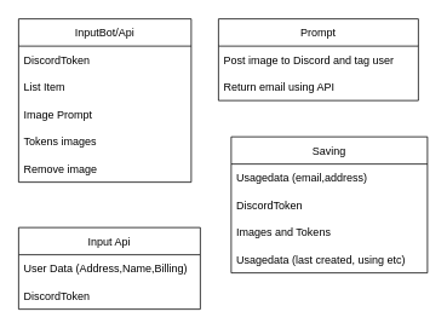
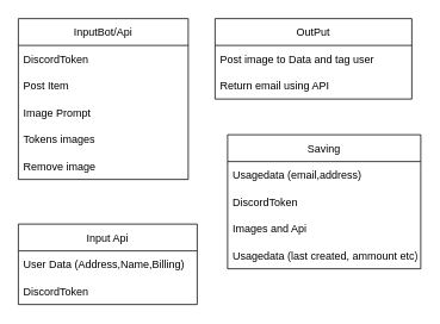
  <mxCell id="0" />
  <mxCell id="1" parent="0" />
  <mxCell id="2" value="InputBot/Api" style="swimlane;fontStyle=0;childLayout=stackLayout;horizontal=1;startSize=30;horizontalStack=0;resizeParent=1;resizeParentMax=0;resizeLast=0;collapsible=1;marginBottom=0;" parent="1" vertex="1"><mxGeometry x="20" y="20" width="190" height="180" as="geometry" /></mxCell>
  <mxCell id="3" value="DiscordToken" style="text;strokeColor=none;fillColor=none;align=left;verticalAlign=middle;spacingLeft=4;spacingRight=4;overflow=hidden;points=[[0,0.5],[1,0.5]];portConstraint=eastwest;rotatable=0;" parent="2" vertex="1"><mxGeometry y="30" width="190" height="30" as="geometry" /></mxCell>
- <mxCell id="4" value="List Item" style="text;strokeColor=none;fillColor=none;align=left;verticalAlign=middle;spacingLeft=4;spacingRight=4;overflow=hidden;points=[[0,0.5],[1,0.5]];portConstraint=eastwest;rotatable=0;" parent="2" vertex="1"><mxGeometry y="60" width="190" height="30" as="geometry" /></mxCell>
+ <mxCell id="4" value="Post Item" style="text;strokeColor=none;fillColor=none;align=left;verticalAlign=middle;spacingLeft=4;spacingRight=4;overflow=hidden;points=[[0,0.5],[1,0.5]];portConstraint=eastwest;rotatable=0;" parent="2" vertex="1"><mxGeometry y="60" width="190" height="30" as="geometry" /></mxCell>
  <mxCell id="5" value="Image Prompt" style="text;strokeColor=none;fillColor=none;align=left;verticalAlign=middle;spacingLeft=4;spacingRight=4;overflow=hidden;points=[[0,0.5],[1,0.5]];portConstraint=eastwest;rotatable=0;" parent="2" vertex="1"><mxGeometry y="90" width="190" height="30" as="geometry" /></mxCell>
  <mxCell id="6" value="Tokens images" style="text;strokeColor=none;fillColor=none;align=left;verticalAlign=middle;spacingLeft=4;spacingRight=4;overflow=hidden;points=[[0,0.5],[1,0.5]];portConstraint=eastwest;rotatable=0;" parent="2" vertex="1"><mxGeometry y="120" width="190" height="30" as="geometry" /></mxCell>
  <mxCell id="7" value="Remove image" style="text;strokeColor=none;fillColor=none;align=left;verticalAlign=middle;spacingLeft=4;spacingRight=4;overflow=hidden;points=[[0,0.5],[1,0.5]];portConstraint=eastwest;rotatable=0;" parent="2" vertex="1"><mxGeometry y="150" width="190" height="30" as="geometry" /></mxCell>
- <mxCell id="8" value="Prompt" style="swimlane;fontStyle=0;childLayout=stackLayout;horizontal=1;startSize=30;horizontalStack=0;resizeParent=1;resizeParentMax=0;resizeLast=0;collapsible=1;marginBottom=0;" parent="1" vertex="1"><mxGeometry x="240" y="20" width="220" height="90" as="geometry" /></mxCell>
- <mxCell id="9" value="Post image to Discord and tag user" style="text;strokeColor=none;fillColor=none;align=left;verticalAlign=middle;spacingLeft=4;spacingRight=4;overflow=hidden;points=[[0,0.5],[1,0.5]];portConstraint=eastwest;rotatable=0;" parent="8" vertex="1"><mxGeometry y="30" width="220" height="30" as="geometry" /></mxCell>
+ <mxCell id="8" value="OutPut" style="swimlane;fontStyle=0;childLayout=stackLayout;horizontal=1;startSize=30;horizontalStack=0;resizeParent=1;resizeParentMax=0;resizeLast=0;collapsible=1;marginBottom=0;" parent="1" vertex="1"><mxGeometry x="240" y="20" width="220" height="90" as="geometry" /></mxCell>
+ <mxCell id="9" value="Post image to Data and tag user" style="text;strokeColor=none;fillColor=none;align=left;verticalAlign=middle;spacingLeft=4;spacingRight=4;overflow=hidden;points=[[0,0.5],[1,0.5]];portConstraint=eastwest;rotatable=0;" parent="8" vertex="1"><mxGeometry y="30" width="220" height="30" as="geometry" /></mxCell>
  <mxCell id="10" value="Return email using API" style="text;strokeColor=none;fillColor=none;align=left;verticalAlign=middle;spacingLeft=4;spacingRight=4;overflow=hidden;points=[[0,0.5],[1,0.5]];portConstraint=eastwest;rotatable=0;" parent="8" vertex="1"><mxGeometry y="60" width="220" height="30" as="geometry" /></mxCell>
  <mxCell id="11" value="Input Api" style="swimlane;fontStyle=0;childLayout=stackLayout;horizontal=1;startSize=30;horizontalStack=0;resizeParent=1;resizeParentMax=0;resizeLast=0;collapsible=1;marginBottom=0;" parent="1" vertex="1"><mxGeometry x="20" y="250" width="200" height="90" as="geometry" /></mxCell>
  <mxCell id="12" value="User Data (Address,Name,Billing)" style="text;strokeColor=none;fillColor=none;align=left;verticalAlign=middle;spacingLeft=4;spacingRight=4;overflow=hidden;points=[[0,0.5],[1,0.5]];portConstraint=eastwest;rotatable=0;" parent="11" vertex="1"><mxGeometry y="30" width="200" height="30" as="geometry" /></mxCell>
  <mxCell id="13" value="DiscordToken" style="text;strokeColor=none;fillColor=none;align=left;verticalAlign=middle;spacingLeft=4;spacingRight=4;overflow=hidden;points=[[0,0.5],[1,0.5]];portConstraint=eastwest;rotatable=0;" parent="11" vertex="1"><mxGeometry y="60" width="200" height="30" as="geometry" /></mxCell>
  <mxCell id="14" value="Saving" style="swimlane;fontStyle=0;childLayout=stackLayout;horizontal=1;startSize=30;horizontalStack=0;resizeParent=1;resizeParentMax=0;resizeLast=0;collapsible=1;marginBottom=0;" parent="1" vertex="1"><mxGeometry x="254" y="150" width="216" height="150" as="geometry" /></mxCell>
  <mxCell id="15" value="Usagedata (email,address)" style="text;strokeColor=none;fillColor=none;align=left;verticalAlign=middle;spacingLeft=4;spacingRight=4;overflow=hidden;points=[[0,0.5],[1,0.5]];portConstraint=eastwest;rotatable=0;" parent="14" vertex="1"><mxGeometry y="30" width="216" height="30" as="geometry" /></mxCell>
  <mxCell id="16" value="DiscordToken" style="text;strokeColor=none;fillColor=none;align=left;verticalAlign=middle;spacingLeft=4;spacingRight=4;overflow=hidden;points=[[0,0.5],[1,0.5]];portConstraint=eastwest;rotatable=0;" parent="14" vertex="1"><mxGeometry y="60" width="216" height="30" as="geometry" /></mxCell>
- <mxCell id="17" value="Images and Tokens" style="text;strokeColor=none;fillColor=none;align=left;verticalAlign=middle;spacingLeft=4;spacingRight=4;overflow=hidden;points=[[0,0.5],[1,0.5]];portConstraint=eastwest;rotatable=0;" parent="14" vertex="1"><mxGeometry y="90" width="216" height="30" as="geometry" /></mxCell>
- <mxCell id="18" value="Usagedata (last created, using etc)" style="text;strokeColor=none;fillColor=none;align=left;verticalAlign=middle;spacingLeft=4;spacingRight=4;overflow=hidden;points=[[0,0.5],[1,0.5]];portConstraint=eastwest;rotatable=0;" parent="14" vertex="1"><mxGeometry y="120" width="216" height="30" as="geometry" /></mxCell>
+ <mxCell id="17" value="Images and Api" style="text;strokeColor=none;fillColor=none;align=left;verticalAlign=middle;spacingLeft=4;spacingRight=4;overflow=hidden;points=[[0,0.5],[1,0.5]];portConstraint=eastwest;rotatable=0;" parent="14" vertex="1"><mxGeometry y="90" width="216" height="30" as="geometry" /></mxCell>
+ <mxCell id="18" value="Usagedata (last created, ammount etc)" style="text;strokeColor=none;fillColor=none;align=left;verticalAlign=middle;spacingLeft=4;spacingRight=4;overflow=hidden;points=[[0,0.5],[1,0.5]];portConstraint=eastwest;rotatable=0;" parent="14" vertex="1"><mxGeometry y="120" width="216" height="30" as="geometry" /></mxCell>
